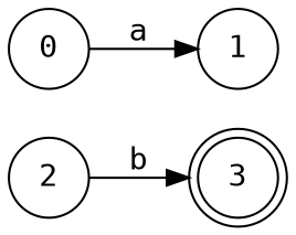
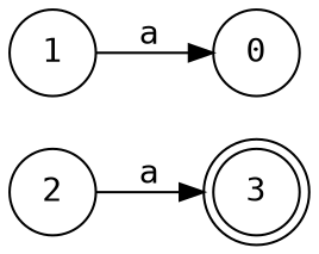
  digraph {
    fontname="DejaVu Sans Mono"
    rankdir=LR
    node [fontname="DejaVu Sans Mono" shape=circle]
    edge [fontname="DejaVu Sans Mono"]
    3 [shape=doublecircle]
    0
    1
    2
-   0 -> 1 [label=a]
-   2 -> 3 [label=b]
+   1 -> 0 [label=a]
+   2 -> 3 [label=a]
  }
